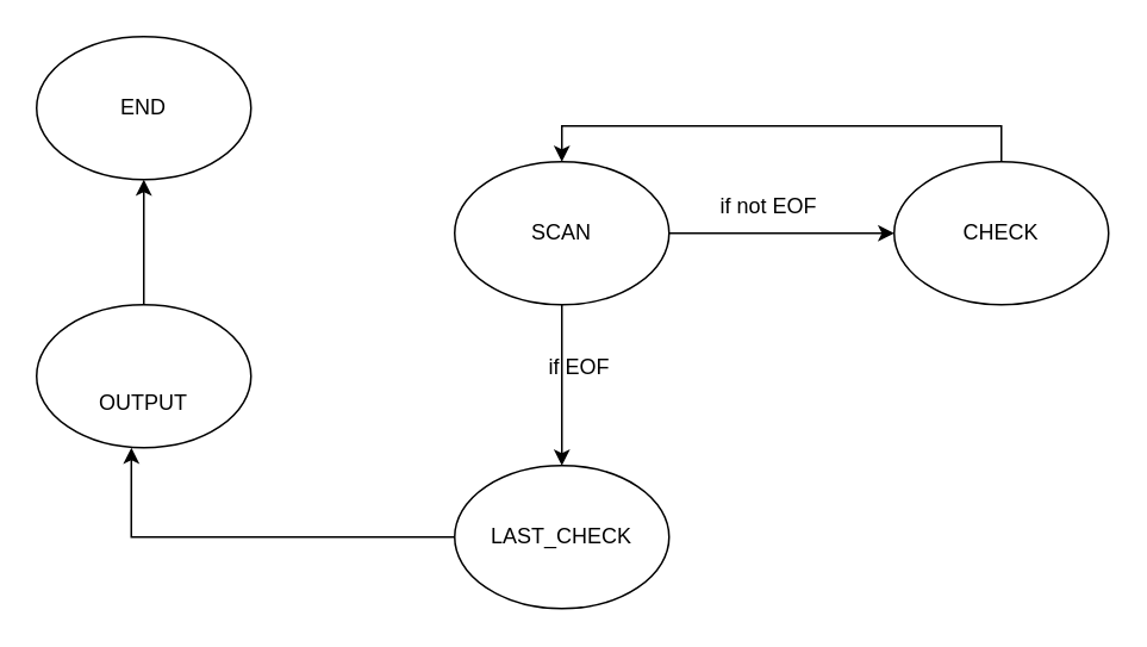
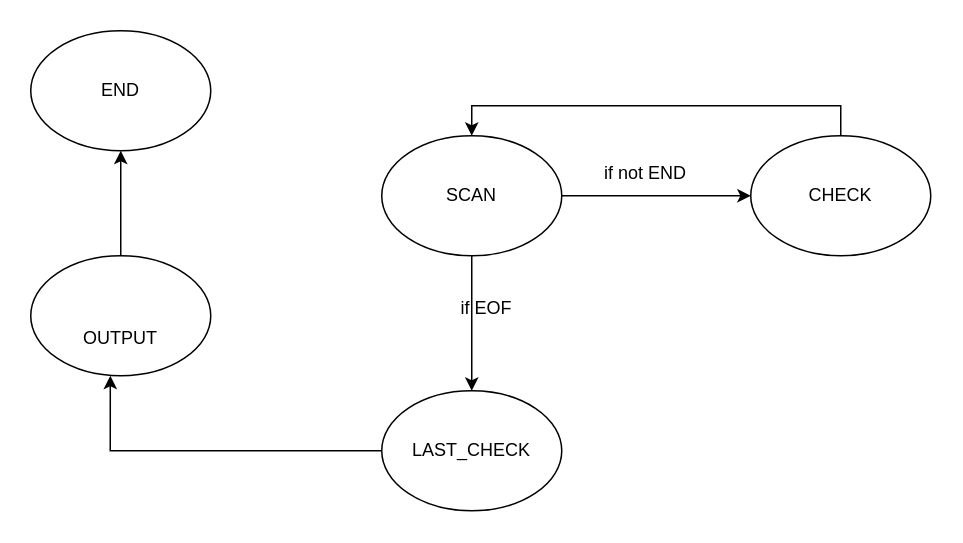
  <mxCell id="0" />
  <mxCell id="1" parent="0" />
  <mxCell id="2" style="edgeStyle=orthogonalEdgeStyle;rounded=0;orthogonalLoop=1;jettySize=auto;html=1;exitX=1;exitY=0.5;exitDx=0;exitDy=0;" edge="1" parent="1" source="4" target="7"><mxGeometry relative="1" as="geometry" /></mxCell>
  <mxCell id="3" style="edgeStyle=orthogonalEdgeStyle;rounded=0;orthogonalLoop=1;jettySize=auto;html=1;exitX=0.5;exitY=1;exitDx=0;exitDy=0;entryX=0.5;entryY=0;entryDx=0;entryDy=0;" edge="1" parent="1" source="4" target="9"><mxGeometry relative="1" as="geometry" /></mxCell>
  <mxCell id="4" value="" style="ellipse;whiteSpace=wrap;html=1;" vertex="1" parent="1"><mxGeometry x="254" y="90" width="120" height="80" as="geometry" /></mxCell>
  <mxCell id="5" value="SCAN" style="text;html=1;strokeColor=none;fillColor=none;align=center;verticalAlign=middle;whiteSpace=wrap;rounded=0;" vertex="1" parent="1"><mxGeometry x="284" y="115" width="60" height="30" as="geometry" /></mxCell>
  <mxCell id="6" style="edgeStyle=orthogonalEdgeStyle;rounded=0;orthogonalLoop=1;jettySize=auto;html=1;exitX=0.5;exitY=0;exitDx=0;exitDy=0;entryX=0.5;entryY=0;entryDx=0;entryDy=0;" edge="1" parent="1" source="7" target="4"><mxGeometry relative="1" as="geometry" /></mxCell>
  <mxCell id="7" value="" style="ellipse;whiteSpace=wrap;html=1;" vertex="1" parent="1"><mxGeometry x="500" y="90" width="120" height="80" as="geometry" /></mxCell>
  <mxCell id="8" value="CHECK" style="text;html=1;strokeColor=none;fillColor=none;align=center;verticalAlign=middle;whiteSpace=wrap;rounded=0;" vertex="1" parent="1"><mxGeometry x="530" y="115" width="60" height="30" as="geometry" /></mxCell>
  <mxCell id="9" value="" style="ellipse;whiteSpace=wrap;html=1;" vertex="1" parent="1"><mxGeometry x="254" y="260" width="120" height="80" as="geometry" /></mxCell>
  <mxCell id="10" value="LAST_CHECK" style="text;html=1;strokeColor=none;fillColor=none;align=center;verticalAlign=middle;whiteSpace=wrap;rounded=0;" vertex="1" parent="1"><mxGeometry x="284" y="285" width="60" height="30" as="geometry" /></mxCell>
  <mxCell id="11" style="edgeStyle=orthogonalEdgeStyle;rounded=0;orthogonalLoop=1;jettySize=auto;html=1;exitX=0.5;exitY=0;exitDx=0;exitDy=0;entryX=0.5;entryY=1;entryDx=0;entryDy=0;" edge="1" parent="1" source="12" target="17"><mxGeometry relative="1" as="geometry" /></mxCell>
  <mxCell id="12" value="" style="ellipse;whiteSpace=wrap;html=1;" vertex="1" parent="1"><mxGeometry x="20" y="170" width="120" height="80" as="geometry" /></mxCell>
  <mxCell id="13" value="OUTPUT" style="text;html=1;strokeColor=none;fillColor=none;align=center;verticalAlign=middle;whiteSpace=wrap;rounded=0;" vertex="1" parent="1"><mxGeometry x="50" y="210" width="60" height="30" as="geometry" /></mxCell>
  <mxCell id="14" value="if EOF" style="text;html=1;strokeColor=none;fillColor=none;align=center;verticalAlign=middle;whiteSpace=wrap;rounded=0;" vertex="1" parent="1"><mxGeometry x="294" y="190" width="60" height="30" as="geometry" /></mxCell>
- <mxCell id="15" value="if not EOF" style="text;html=1;strokeColor=none;fillColor=none;align=center;verticalAlign=middle;whiteSpace=wrap;rounded=0;" vertex="1" parent="1"><mxGeometry x="400" y="100" width="60" height="30" as="geometry" /></mxCell>
+ <mxCell id="15" value="if not END" style="text;html=1;strokeColor=none;fillColor=none;align=center;verticalAlign=middle;whiteSpace=wrap;rounded=0;" vertex="1" parent="1"><mxGeometry x="400" y="100" width="60" height="30" as="geometry" /></mxCell>
  <mxCell id="16" style="edgeStyle=orthogonalEdgeStyle;rounded=0;orthogonalLoop=1;jettySize=auto;html=1;exitX=0;exitY=0.5;exitDx=0;exitDy=0;entryX=0.442;entryY=1;entryDx=0;entryDy=0;entryPerimeter=0;" edge="1" parent="1" source="9" target="12"><mxGeometry relative="1" as="geometry" /></mxCell>
  <mxCell id="17" value="" style="ellipse;whiteSpace=wrap;html=1;" vertex="1" parent="1"><mxGeometry x="20" y="20" width="120" height="80" as="geometry" /></mxCell>
  <mxCell id="18" value="END" style="text;html=1;strokeColor=none;fillColor=none;align=center;verticalAlign=middle;whiteSpace=wrap;rounded=0;" vertex="1" parent="1"><mxGeometry x="50" y="45" width="60" height="30" as="geometry" /></mxCell>
